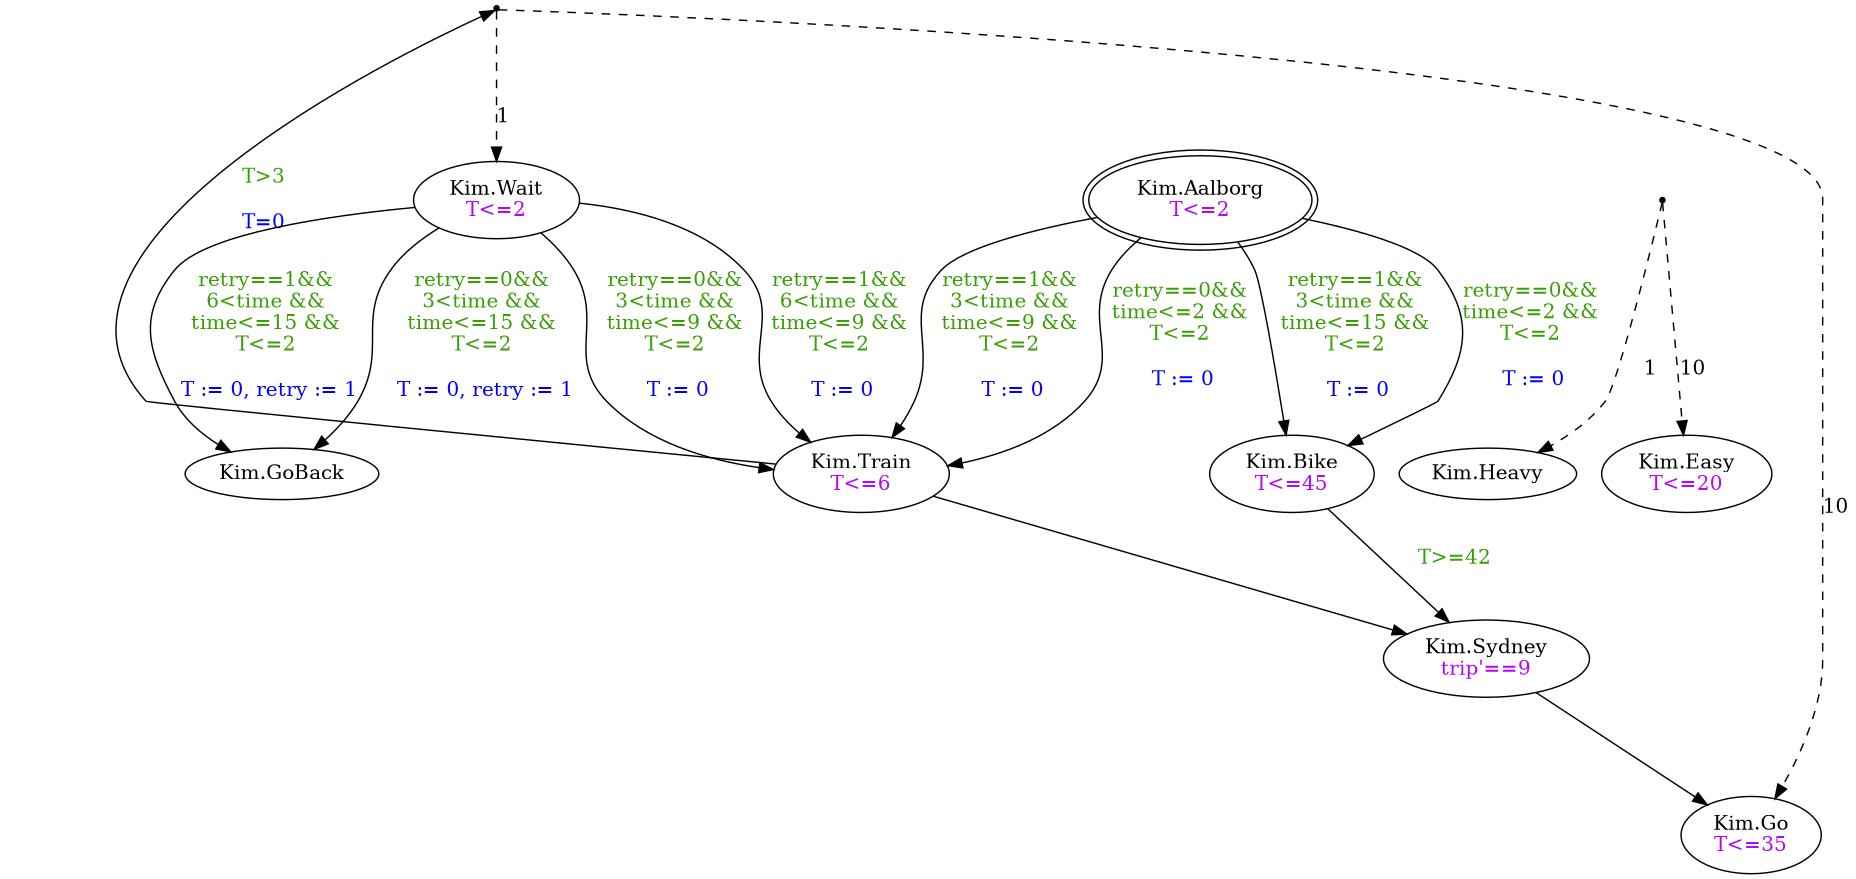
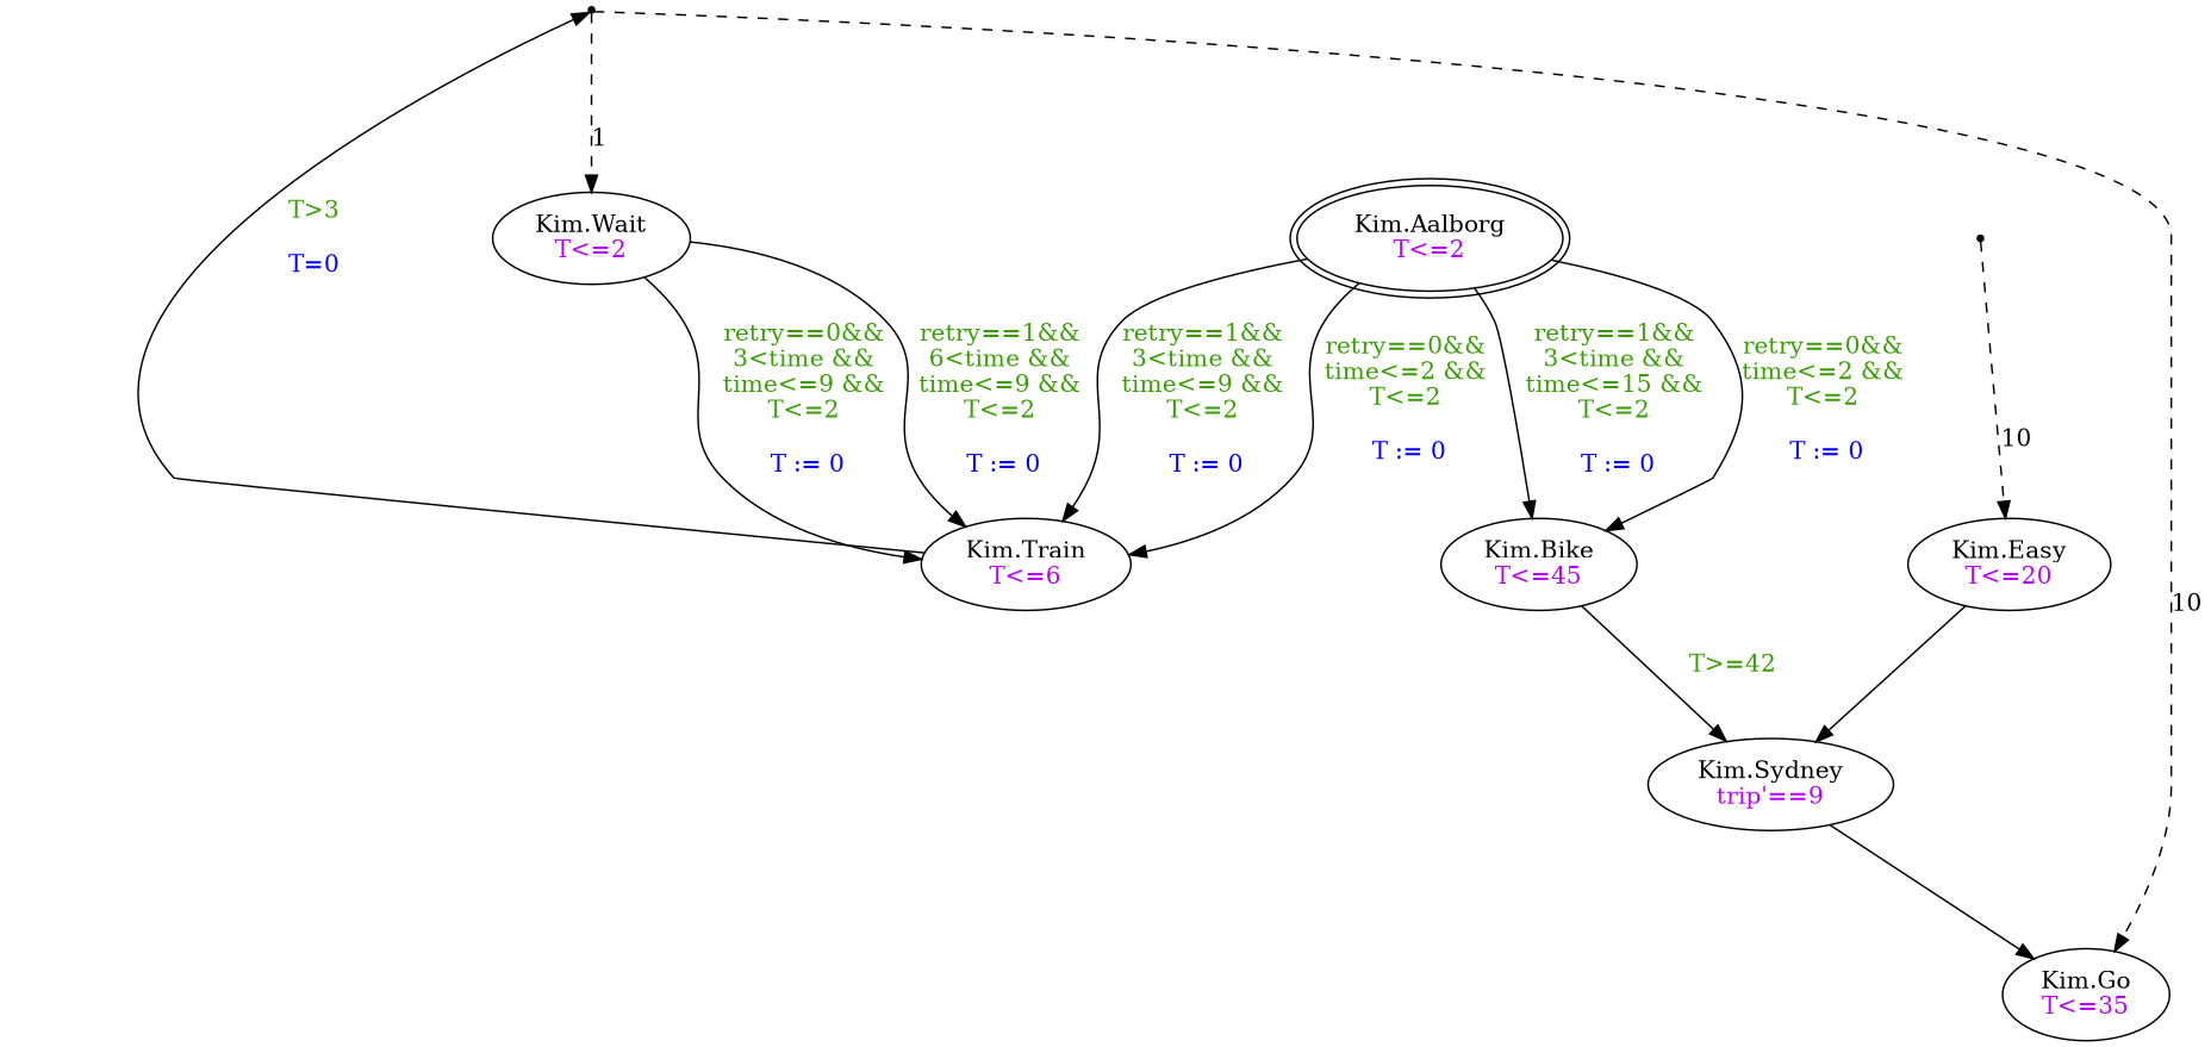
  digraph {
    n1 [label=<Kim.Sydney<BR/><font color='#ba03fc'>trip'==9</font>>]
    n2 [label=<Kim.Go<BR/><font color='#ba03fc'>T&lt;=35</font>>]
    n3 [label=<Kim.Train<BR/><font color='#ba03fc'>T&lt;=6</font>>]
    id10 [shape=point]
    n5 [label=<Kim.Wait<BR/><font color='#ba03fc'>T&lt;=2</font>>]
    n6 [label=<Kim.Easy<BR/><font color='#ba03fc'>T&lt;=20</font>>]
    n7 [label=<Kim.Aalborg<BR/><font color='#ba03fc'>T&lt;=2</font>> peripheries=2]
    n8 [label=<Kim.Bike<BR/><font color='#ba03fc'>T&lt;=45</font>>]
-   n9 [label=<Kim.GoBack<BR/>>]
    id11 [shape=point]
-   "Kim.Heavy"
    n1 -> n2 [label=<<BR/><BR/>>]
    n3 -> id10 [label=<<font color='#3a9e05'>T&gt;3</font><BR/><BR/><font color='blue'>T=0</font>>]
    id10 -> n2 [label=<<BR/><BR/><BR/>10> style=dashed]
    id10 -> n5 [label=<<BR/><BR/><BR/>1> style=dashed]
    n5 -> n3 [label=<<font color='#3a9e05'>retry==0&amp;&amp;<BR/>3&lt;time &amp;&amp;<BR/>time&lt;=9 &amp;&amp;<BR/>T&lt;=2</font><BR/><BR/><font color='blue'> T := 0<BR/></font>>]
    n5 -> n3 [label=<<font color='#3a9e05'>retry==1&amp;&amp;<BR/>6&lt;time &amp;&amp;<BR/>time&lt;=9 &amp;&amp;<BR/>T&lt;=2</font><BR/><BR/><font color='blue'> T := 0<BR/></font>>]
-   n5 -> n9 [label=<<font color='#3a9e05'>retry==1&amp;&amp;<BR/>6&lt;time &amp;&amp;<BR/>time&lt;=15 &amp;&amp;<BR/>T&lt;=2</font><BR/><BR/><font color='blue'> T := 0, retry := 1<BR/></font>>]
-   n5 -> n9 [label=<<font color='#3a9e05'>retry==0&amp;&amp;<BR/>3&lt;time &amp;&amp;<BR/>time&lt;=15 &amp;&amp;<BR/>T&lt;=2</font><BR/><BR/><font color='blue'> T := 0, retry := 1<BR/></font>>]
-   n3 -> n1 [label=<<BR/><BR/>>]
+   n6 -> n1 [label=<<BR/><BR/>>]
    n7 -> n3 [label=<<font color='#3a9e05'>retry==0&amp;&amp;<BR/>time&lt;=2 &amp;&amp;<BR/>T&lt;=2</font><BR/><BR/><font color='blue'> T := 0<BR/></font>>]
    n7 -> n3 [label=<<font color='#3a9e05'>retry==1&amp;&amp;<BR/>3&lt;time &amp;&amp;<BR/>time&lt;=9 &amp;&amp;<BR/>T&lt;=2</font><BR/><BR/><font color='blue'> T := 0<BR/></font>>]
    n7 -> n8 [label=<<font color='#3a9e05'>retry==0&amp;&amp;<BR/>time&lt;=2 &amp;&amp;<BR/>T&lt;=2</font><BR/><BR/><font color='blue'> T := 0<BR/></font>>]
    n7 -> n8 [label=<<font color='#3a9e05'>retry==1&amp;&amp;<BR/>3&lt;time &amp;&amp;<BR/>time&lt;=15 &amp;&amp;<BR/>T&lt;=2</font><BR/><BR/><font color='blue'> T := 0<BR/></font>>]
    n8 -> n1 [label=<<font color='#3a9e05'>T&gt;=42</font><BR/><BR/>>]
    id11 -> n6 [label=<<BR/><BR/><BR/>10> style=dashed]
-   id11 -> "Kim.Heavy" [label=<<BR/><BR/><BR/>1> style=dashed]
  }
